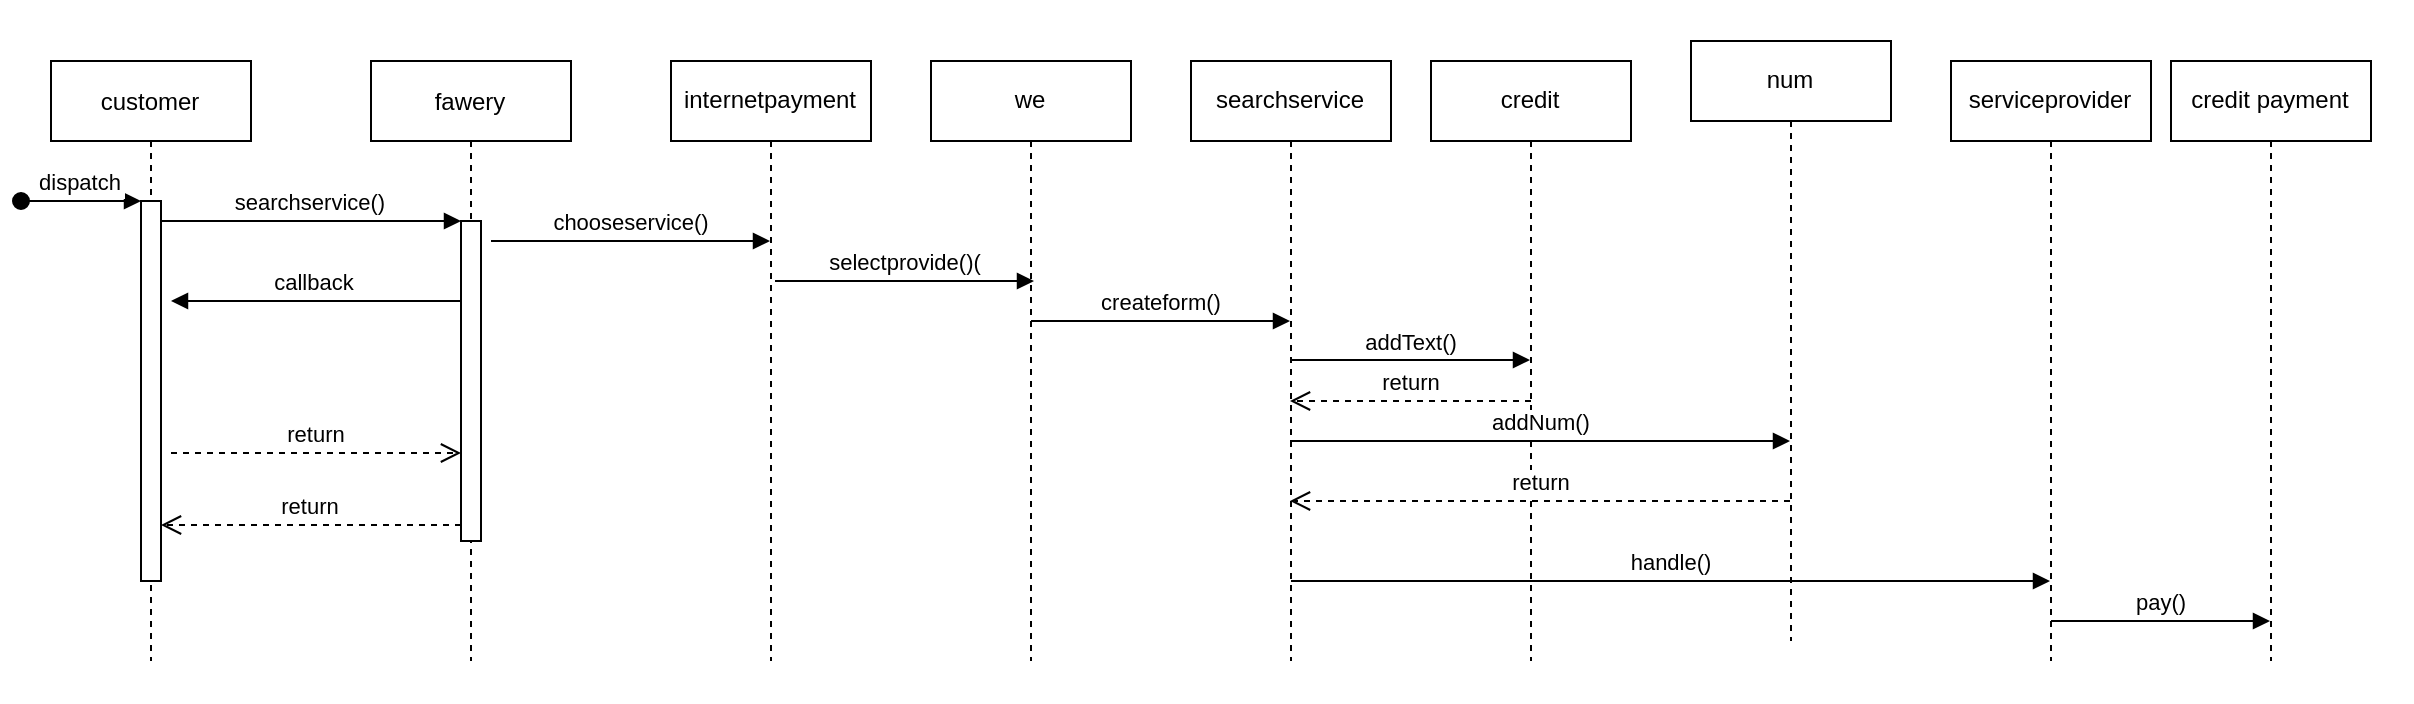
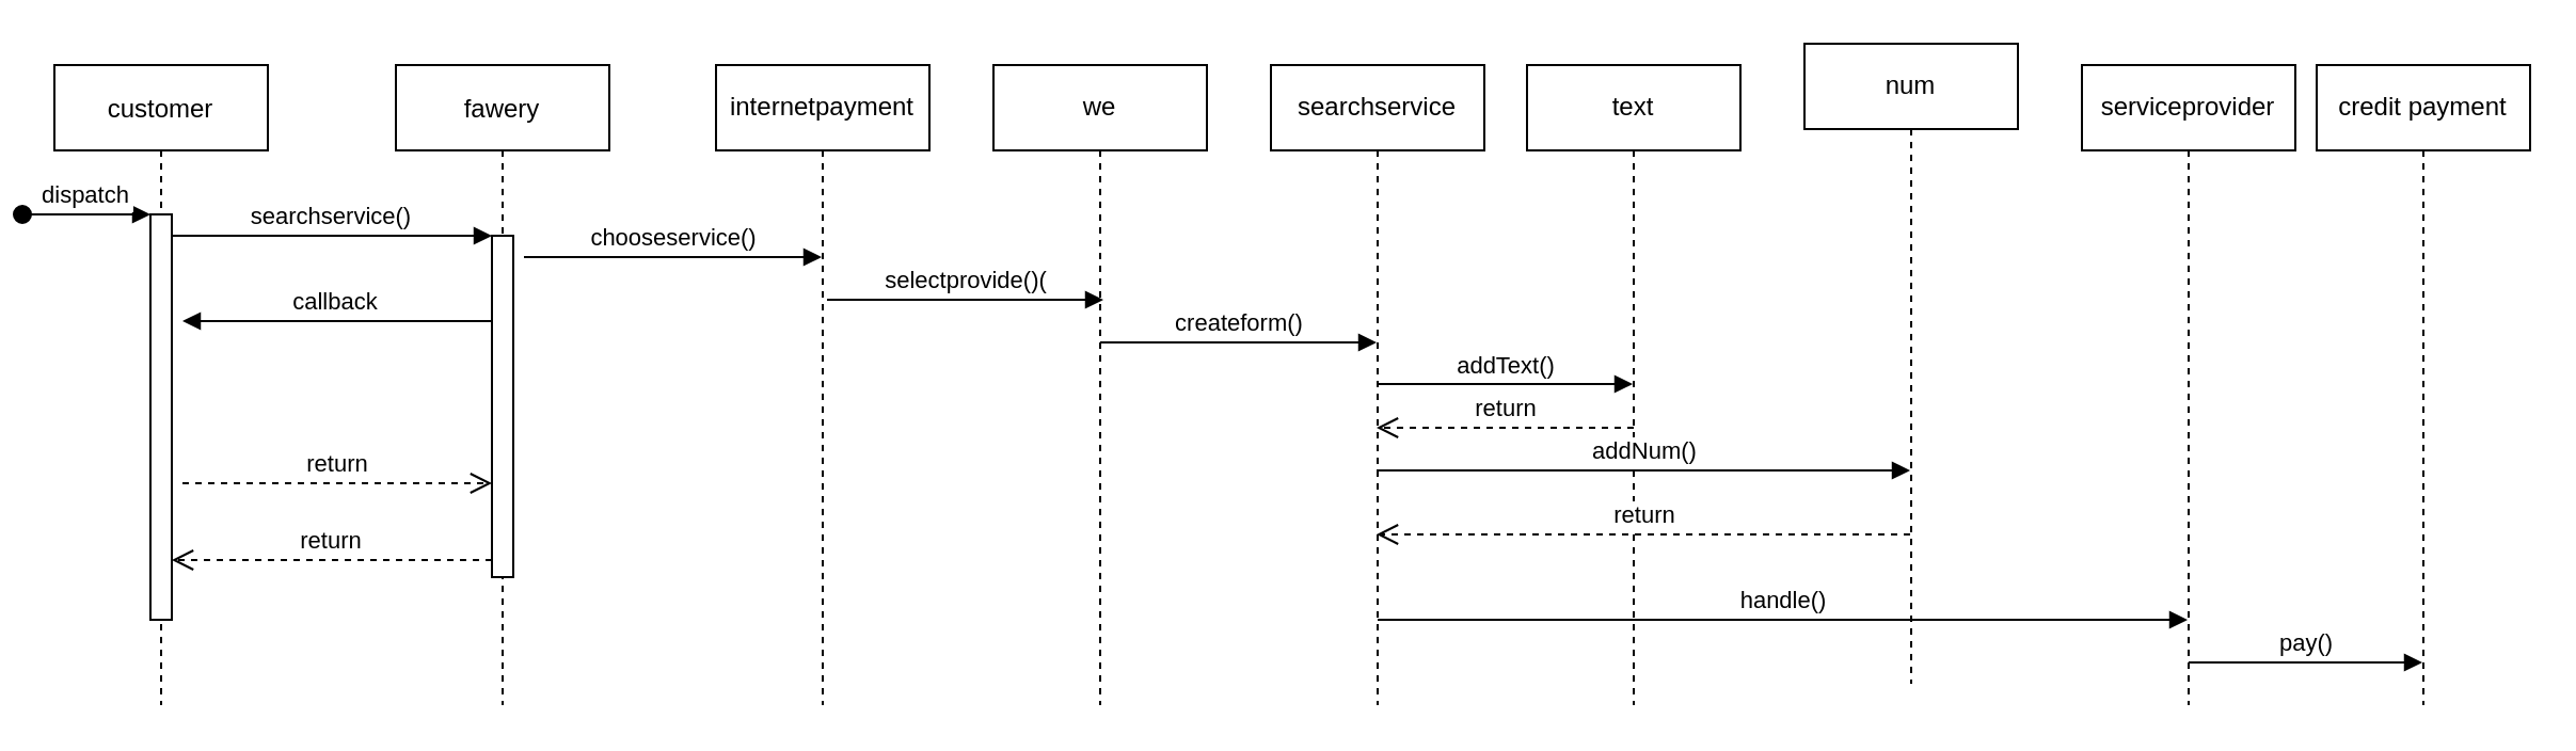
  <mxCell id="0" />
  <mxCell id="1" parent="0" />
  <mxCell id="2" value="customer" style="shape=umlLifeline;perimeter=lifelinePerimeter;container=1;collapsible=0;recursiveResize=0;rounded=0;shadow=0;strokeWidth=1;" parent="1" vertex="1"><mxGeometry x="20" y="30" width="100" height="300" as="geometry" /></mxCell>
  <mxCell id="3" value="" style="points=[];perimeter=orthogonalPerimeter;rounded=0;shadow=0;strokeWidth=1;" parent="2" vertex="1"><mxGeometry x="45" y="70" width="10" height="190" as="geometry" /></mxCell>
  <mxCell id="4" value="dispatch" style="verticalAlign=bottom;startArrow=oval;endArrow=block;startSize=8;shadow=0;strokeWidth=1;" parent="2" target="3" edge="1"><mxGeometry relative="1" as="geometry"><mxPoint x="-15" y="70" as="sourcePoint" /></mxGeometry></mxCell>
  <mxCell id="5" value="fawery" style="shape=umlLifeline;perimeter=lifelinePerimeter;container=1;collapsible=0;recursiveResize=0;rounded=0;shadow=0;strokeWidth=1;" parent="1" vertex="1"><mxGeometry x="180" y="30" width="100" height="300" as="geometry" /></mxCell>
  <mxCell id="6" value="" style="points=[];perimeter=orthogonalPerimeter;rounded=0;shadow=0;strokeWidth=1;" parent="5" vertex="1"><mxGeometry x="45" y="80" width="10" height="160" as="geometry" /></mxCell>
  <mxCell id="7" value="return" style="verticalAlign=bottom;endArrow=open;dashed=1;endSize=8;exitX=0;exitY=0.95;shadow=0;strokeWidth=1;" parent="1" source="6" target="3" edge="1"><mxGeometry relative="1" as="geometry"><mxPoint x="175" y="186" as="targetPoint" /></mxGeometry></mxCell>
  <mxCell id="8" value="searchservice()" style="verticalAlign=bottom;endArrow=block;entryX=0;entryY=0;shadow=0;strokeWidth=1;" parent="1" source="3" target="6" edge="1"><mxGeometry relative="1" as="geometry"><mxPoint x="175" y="110" as="sourcePoint" /></mxGeometry></mxCell>
  <mxCell id="9" value="callback" style="verticalAlign=bottom;endArrow=block;entryX=1;entryY=0;shadow=0;strokeWidth=1;" parent="1" source="6" edge="1"><mxGeometry relative="1" as="geometry"><mxPoint x="140" y="150" as="sourcePoint" /><mxPoint x="80" y="150" as="targetPoint" /></mxGeometry></mxCell>
  <mxCell id="10" value="return" style="verticalAlign=bottom;endArrow=open;dashed=1;endSize=8;exitX=1;exitY=0.95;shadow=0;strokeWidth=1;" parent="1" target="6" edge="1"><mxGeometry relative="1" as="geometry"><mxPoint x="140" y="207" as="targetPoint" /><mxPoint x="80" y="226" as="sourcePoint" /></mxGeometry></mxCell>
  <mxCell id="11" value="internetpayment" style="shape=umlLifeline;perimeter=lifelinePerimeter;whiteSpace=wrap;html=1;container=1;collapsible=0;recursiveResize=0;outlineConnect=0;" vertex="1" parent="1"><mxGeometry x="330" y="30" width="100" height="300" as="geometry" /></mxCell>
- <mxCell id="12" value="credit" style="shape=umlLifeline;perimeter=lifelinePerimeter;whiteSpace=wrap;html=1;container=1;collapsible=0;recursiveResize=0;outlineConnect=0;" vertex="1" parent="1"><mxGeometry x="710" y="30" width="100" height="300" as="geometry" /></mxCell>
+ <mxCell id="12" value="text" style="shape=umlLifeline;perimeter=lifelinePerimeter;whiteSpace=wrap;html=1;container=1;collapsible=0;recursiveResize=0;outlineConnect=0;" vertex="1" parent="1"><mxGeometry x="710" y="30" width="100" height="300" as="geometry" /></mxCell>
  <mxCell id="13" value="searchservice" style="shape=umlLifeline;perimeter=lifelinePerimeter;whiteSpace=wrap;html=1;container=1;collapsible=0;recursiveResize=0;outlineConnect=0;" vertex="1" parent="1"><mxGeometry x="590" y="30" width="100" height="300" as="geometry" /></mxCell>
  <mxCell id="14" value="we" style="shape=umlLifeline;perimeter=lifelinePerimeter;whiteSpace=wrap;html=1;container=1;collapsible=0;recursiveResize=0;outlineConnect=0;" vertex="1" parent="1"><mxGeometry x="460" y="30" width="100" height="300" as="geometry" /></mxCell>
  <mxCell id="15" value="credit payment" style="shape=umlLifeline;perimeter=lifelinePerimeter;whiteSpace=wrap;html=1;container=1;collapsible=0;recursiveResize=0;outlineConnect=0;" vertex="1" parent="1"><mxGeometry x="1080" y="30" width="100" height="300" as="geometry" /></mxCell>
  <mxCell id="16" value="serviceprovider" style="shape=umlLifeline;perimeter=lifelinePerimeter;whiteSpace=wrap;html=1;container=1;collapsible=0;recursiveResize=0;outlineConnect=0;" vertex="1" parent="1"><mxGeometry x="970" y="30" width="100" height="300" as="geometry" /></mxCell>
  <mxCell id="17" value="num" style="shape=umlLifeline;perimeter=lifelinePerimeter;whiteSpace=wrap;html=1;container=1;collapsible=0;recursiveResize=0;outlineConnect=0;" vertex="1" parent="1"><mxGeometry x="840" y="20" width="100" height="300" as="geometry" /></mxCell>
  <mxCell id="18" value="chooseservice()" style="html=1;verticalAlign=bottom;endArrow=block;" edge="1" parent="1" target="11"><mxGeometry width="80" relative="1" as="geometry"><mxPoint x="240" y="120" as="sourcePoint" /><mxPoint x="320" y="120" as="targetPoint" /></mxGeometry></mxCell>
  <mxCell id="19" value="selectprovide()(" style="html=1;verticalAlign=bottom;endArrow=block;" edge="1" parent="1"><mxGeometry width="80" relative="1" as="geometry"><mxPoint x="382" y="140" as="sourcePoint" /><mxPoint x="511.5" y="140" as="targetPoint" /></mxGeometry></mxCell>
  <mxCell id="20" value="createform()" style="html=1;verticalAlign=bottom;endArrow=block;" edge="1" parent="1" target="13"><mxGeometry width="80" relative="1" as="geometry"><mxPoint x="510" y="160" as="sourcePoint" /><mxPoint x="590" y="160" as="targetPoint" /></mxGeometry></mxCell>
  <mxCell id="21" value="addText()" style="html=1;verticalAlign=bottom;endArrow=block;" edge="1" parent="1" target="12"><mxGeometry width="80" relative="1" as="geometry"><mxPoint x="640" y="179.5" as="sourcePoint" /><mxPoint x="720" y="179.5" as="targetPoint" /></mxGeometry></mxCell>
  <mxCell id="22" value="addNum()" style="html=1;verticalAlign=bottom;endArrow=block;" edge="1" parent="1" source="13" target="17"><mxGeometry width="80" relative="1" as="geometry"><mxPoint x="760" y="200" as="sourcePoint" /><mxPoint x="840" y="200" as="targetPoint" /><Array as="points"><mxPoint x="840" y="220" /></Array></mxGeometry></mxCell>
  <mxCell id="23" value="return" style="html=1;verticalAlign=bottom;endArrow=open;dashed=1;endSize=8;" edge="1" parent="1" target="13"><mxGeometry relative="1" as="geometry"><mxPoint x="760" y="200" as="sourcePoint" /><mxPoint x="680" y="200" as="targetPoint" /></mxGeometry></mxCell>
  <mxCell id="24" value="return" style="html=1;verticalAlign=bottom;endArrow=open;dashed=1;endSize=8;" edge="1" parent="1" source="17" target="13"><mxGeometry relative="1" as="geometry"><mxPoint x="870" y="250" as="sourcePoint" /><mxPoint x="790" y="250" as="targetPoint" /><Array as="points"><mxPoint x="850" y="250" /></Array></mxGeometry></mxCell>
  <mxCell id="25" value="handle()" style="html=1;verticalAlign=bottom;endArrow=block;" edge="1" parent="1" target="16"><mxGeometry width="80" relative="1" as="geometry"><mxPoint x="640" y="290" as="sourcePoint" /><mxPoint x="720" y="290" as="targetPoint" /></mxGeometry></mxCell>
  <mxCell id="26" value="pay()" style="html=1;verticalAlign=bottom;endArrow=block;" edge="1" parent="1" target="15"><mxGeometry width="80" relative="1" as="geometry"><mxPoint x="1020" y="310" as="sourcePoint" /><mxPoint x="1100" y="310" as="targetPoint" /></mxGeometry></mxCell>
